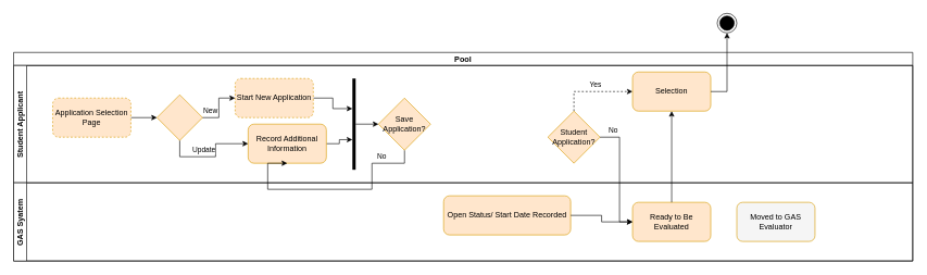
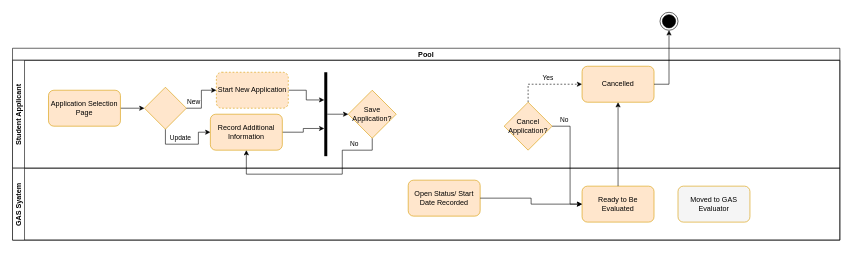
  <mxCell id="0" />
  <mxCell id="1" parent="0" />
  <mxCell id="2" value="Pool" style="swimlane;childLayout=stackLayout;resizeParent=1;resizeParentMax=0;horizontal=1;startSize=20;horizontalStack=0;" vertex="1" parent="1"><mxGeometry x="20" y="80" width="1380" height="320" as="geometry" /></mxCell>
  <mxCell id="3" value="Student Applicant" style="swimlane;startSize=20;horizontal=0;" vertex="1" parent="2"><mxGeometry y="20" width="1380" height="180" as="geometry" /></mxCell>
  <mxCell id="4" style="edgeStyle=orthogonalEdgeStyle;rounded=0;orthogonalLoop=1;jettySize=auto;html=1;exitX=1;exitY=0.5;exitDx=0;exitDy=0;entryX=0;entryY=0.5;entryDx=0;entryDy=0;" edge="1" parent="3" source="5" target="9"><mxGeometry relative="1" as="geometry" /></mxCell>
- <mxCell id="5" value="Application Selection Page" style="rounded=1;whiteSpace=wrap;html=1;fillColor=#ffe6cc;strokeColor=#d79b00;dashed=1;" vertex="1" parent="3"><mxGeometry x="60" y="50" width="120" height="60" as="geometry" /></mxCell>
+ <mxCell id="5" value="Application Selection Page" style="rounded=1;whiteSpace=wrap;html=1;fillColor=#ffe6cc;strokeColor=#d79b00;" vertex="1" parent="3"><mxGeometry x="60" y="50" width="120" height="60" as="geometry" /></mxCell>
  <mxCell id="6" style="edgeStyle=orthogonalEdgeStyle;rounded=0;orthogonalLoop=1;jettySize=auto;html=1;exitX=1;exitY=0.5;exitDx=0;exitDy=0;entryX=0;entryY=0.33;entryDx=0;entryDy=0;entryPerimeter=0;" edge="1" parent="3" source="7" target="16"><mxGeometry relative="1" as="geometry" /></mxCell>
  <mxCell id="7" value="Start New Application" style="rounded=1;whiteSpace=wrap;html=1;fillColor=#ffe6cc;strokeColor=#d79b00;dashed=1;" vertex="1" parent="3"><mxGeometry x="340" y="20" width="120" height="60" as="geometry" /></mxCell>
  <mxCell id="8" value="Update" style="edgeStyle=orthogonalEdgeStyle;rounded=0;orthogonalLoop=1;jettySize=auto;html=1;exitX=0.5;exitY=1;exitDx=0;exitDy=0;entryX=0;entryY=0.5;entryDx=0;entryDy=0;" edge="1" parent="3" source="9" target="12"><mxGeometry x="-0.167" y="10" relative="1" as="geometry"><mxPoint x="380" y="140" as="targetPoint" /><Array as="points"><mxPoint x="255" y="140" /><mxPoint x="310" y="140" /><mxPoint x="310" y="120" /></Array><mxPoint as="offset" /></mxGeometry></mxCell>
  <mxCell id="9" value="" style="rhombus;whiteSpace=wrap;html=1;fillColor=#ffe6cc;strokeColor=#d79b00;" vertex="1" parent="3"><mxGeometry x="220" y="45" width="70" height="70" as="geometry" /></mxCell>
  <mxCell id="10" value="New" style="edgeStyle=orthogonalEdgeStyle;rounded=0;orthogonalLoop=1;jettySize=auto;html=1;exitX=1;exitY=0.5;exitDx=0;exitDy=0;entryX=0;entryY=0.5;entryDx=0;entryDy=0;" edge="1" parent="3" source="9" target="7"><mxGeometry x="-0.692" y="10" relative="1" as="geometry"><mxPoint x="360" y="60" as="targetPoint" /><mxPoint as="offset" /></mxGeometry></mxCell>
  <mxCell id="11" style="edgeStyle=orthogonalEdgeStyle;rounded=0;orthogonalLoop=1;jettySize=auto;html=1;exitX=1;exitY=0.5;exitDx=0;exitDy=0;entryX=0;entryY=0.67;entryDx=0;entryDy=0;entryPerimeter=0;" edge="1" parent="3" source="12" target="16"><mxGeometry relative="1" as="geometry" /></mxCell>
- <mxCell id="12" value="Record Additional Information" style="rounded=1;whiteSpace=wrap;html=1;fillColor=#ffe6cc;strokeColor=#d79b00;" vertex="1" parent="3"><mxGeometry x="360" y="90" width="120" height="60" as="geometry" /></mxCell>
+ <mxCell id="12" value="Record Additional Information" style="rounded=1;whiteSpace=wrap;html=1;fillColor=#ffe6cc;strokeColor=#d79b00;" vertex="1" parent="3"><mxGeometry x="330" y="90" width="120" height="60" as="geometry" /></mxCell>
  <mxCell id="13" value="No" style="edgeStyle=orthogonalEdgeStyle;rounded=0;orthogonalLoop=1;jettySize=auto;html=1;exitX=0.5;exitY=1;exitDx=0;exitDy=0;entryX=0.5;entryY=1;entryDx=0;entryDy=0;" edge="1" parent="3" source="14" target="12"><mxGeometry x="-0.677" y="-10" relative="1" as="geometry"><Array as="points"><mxPoint x="600" y="150" /><mxPoint x="550" y="150" /><mxPoint x="550" y="190" /><mxPoint x="390" y="190" /></Array><mxPoint as="offset" /></mxGeometry></mxCell>
  <mxCell id="14" value="Save Application?" style="rhombus;whiteSpace=wrap;html=1;fillColor=#ffe6cc;strokeColor=#d79b00;" vertex="1" parent="3"><mxGeometry x="560" y="50" width="80" height="80" as="geometry" /></mxCell>
  <mxCell id="15" style="edgeStyle=orthogonalEdgeStyle;rounded=0;orthogonalLoop=1;jettySize=auto;html=1;exitX=1;exitY=0.5;exitDx=0;exitDy=0;exitPerimeter=0;entryX=0;entryY=0.5;entryDx=0;entryDy=0;" edge="1" parent="3" source="16" target="14"><mxGeometry relative="1" as="geometry" /></mxCell>
  <mxCell id="16" value="" style="html=1;points=[[0,0.33,0,0,0],[0,0.67,0,0,0],[1,0.5,0,0,0]];perimeter=orthogonalPerimeter;fillColor=#000000;strokeColor=none;" vertex="1" parent="3"><mxGeometry x="520" y="20" width="5" height="140" as="geometry" /></mxCell>
  <mxCell id="17" value="Yes" style="edgeStyle=orthogonalEdgeStyle;rounded=0;orthogonalLoop=1;jettySize=auto;html=1;exitX=0.5;exitY=0;exitDx=0;exitDy=0;entryX=0;entryY=0.5;entryDx=0;entryDy=0;dashed=1;" edge="1" parent="3" source="18" target="19"><mxGeometry x="0.048" y="10" relative="1" as="geometry"><Array as="points"><mxPoint x="860" y="40" /></Array><mxPoint as="offset" /></mxGeometry></mxCell>
- <mxCell id="18" value="Student Application?" style="rhombus;whiteSpace=wrap;html=1;fillColor=#ffe6cc;strokeColor=#d79b00;" vertex="1" parent="3"><mxGeometry x="820" y="70" width="80" height="80" as="geometry" /></mxCell>
- <mxCell id="19" value="Selection" style="rounded=1;whiteSpace=wrap;html=1;fillColor=#ffe6cc;strokeColor=#d79b00;" vertex="1" parent="3"><mxGeometry x="950" y="10" width="120" height="60" as="geometry" /></mxCell>
+ <mxCell id="18" value="Cancel Application?" style="rhombus;whiteSpace=wrap;html=1;fillColor=#ffe6cc;strokeColor=#d79b00;" vertex="1" parent="3"><mxGeometry x="820" y="70" width="80" height="80" as="geometry" /></mxCell>
+ <mxCell id="19" value="Cancelled" style="rounded=1;whiteSpace=wrap;html=1;fillColor=#ffe6cc;strokeColor=#d79b00;" vertex="1" parent="3"><mxGeometry x="950" y="10" width="120" height="60" as="geometry" /></mxCell>
  <mxCell id="20" value="GAS Syatem" style="swimlane;startSize=20;horizontal=0;" vertex="1" parent="2"><mxGeometry y="200" width="1380" height="120" as="geometry" /></mxCell>
- <mxCell id="21" value="Open Status/ Start Date Recorded" style="rounded=1;whiteSpace=wrap;html=1;fillColor=#ffe6cc;strokeColor=#d79b00;" vertex="1" parent="20"><mxGeometry x="660" y="20" width="195" height="60" as="geometry" /></mxCell>
+ <mxCell id="21" value="Open Status/ Start Date Recorded" style="rounded=1;whiteSpace=wrap;html=1;fillColor=#ffe6cc;strokeColor=#d79b00;" vertex="1" parent="20"><mxGeometry x="660" y="20" width="120" height="60" as="geometry" /></mxCell>
  <mxCell id="22" value="Ready to Be Evaluated" style="rounded=1;whiteSpace=wrap;html=1;fillColor=#ffe6cc;strokeColor=#d79b00;" vertex="1" parent="20"><mxGeometry x="950" y="30" width="120" height="60" as="geometry" /></mxCell>
  <mxCell id="23" value="Moved to GAS Evaluator" style="whiteSpace=wrap;html=1;rounded=1;fillColor=#f5f5f5;strokeColor=#d79b00;" vertex="1" parent="20"><mxGeometry x="1110" y="30" width="120" height="60" as="geometry" /></mxCell>
  <mxCell id="24" value="" style="edgeStyle=orthogonalEdgeStyle;rounded=0;orthogonalLoop=1;jettySize=auto;html=1;" edge="1" parent="20" source="22" target="19"><mxGeometry relative="1" as="geometry" /></mxCell>
  <mxCell id="25" style="edgeStyle=orthogonalEdgeStyle;rounded=0;orthogonalLoop=1;jettySize=auto;html=1;exitX=1;exitY=0.5;exitDx=0;exitDy=0;" edge="1" parent="2" source="21" target="22"><mxGeometry relative="1" as="geometry" /></mxCell>
  <mxCell id="26" value="No" style="edgeStyle=orthogonalEdgeStyle;rounded=0;orthogonalLoop=1;jettySize=auto;html=1;exitX=1;exitY=0.5;exitDx=0;exitDy=0;entryX=0;entryY=0.5;entryDx=0;entryDy=0;" edge="1" parent="2" source="18" target="22"><mxGeometry x="-0.778" y="10" relative="1" as="geometry"><Array as="points"><mxPoint x="930" y="130" /><mxPoint x="930" y="260" /></Array><mxPoint as="offset" /></mxGeometry></mxCell>
  <mxCell id="27" value="" style="ellipse;html=1;shape=endState;fillColor=strokeColor;" vertex="1" parent="1"><mxGeometry x="1100" y="20" width="30" height="30" as="geometry" /></mxCell>
  <mxCell id="28" style="edgeStyle=orthogonalEdgeStyle;rounded=0;orthogonalLoop=1;jettySize=auto;html=1;exitX=1;exitY=0.5;exitDx=0;exitDy=0;" edge="1" parent="1" source="19" target="27"><mxGeometry relative="1" as="geometry" /></mxCell>
